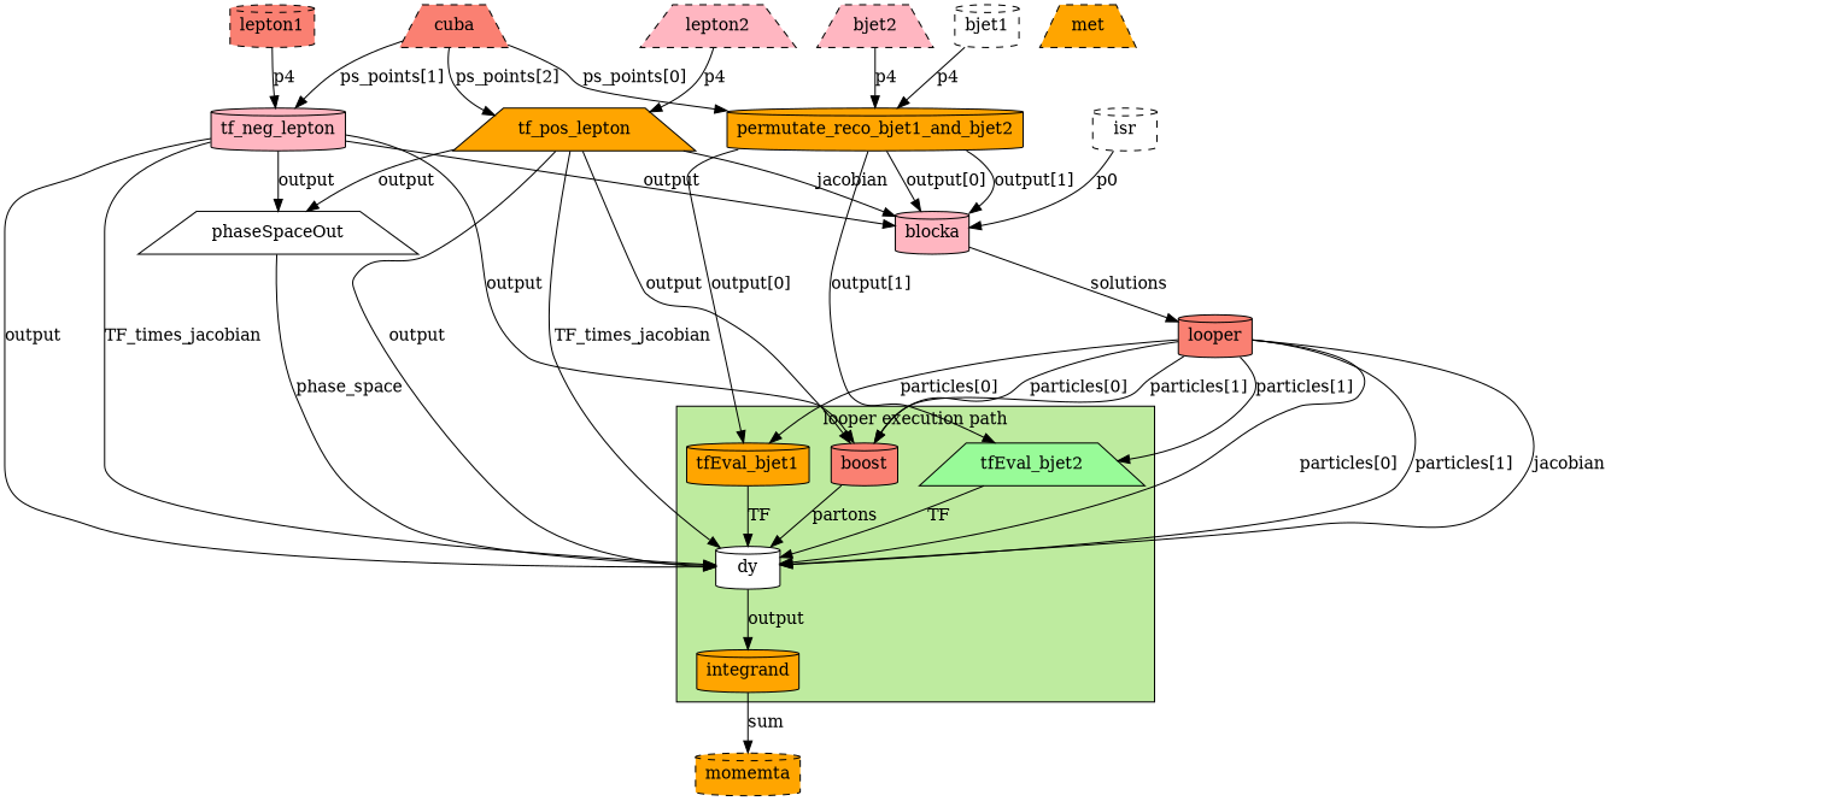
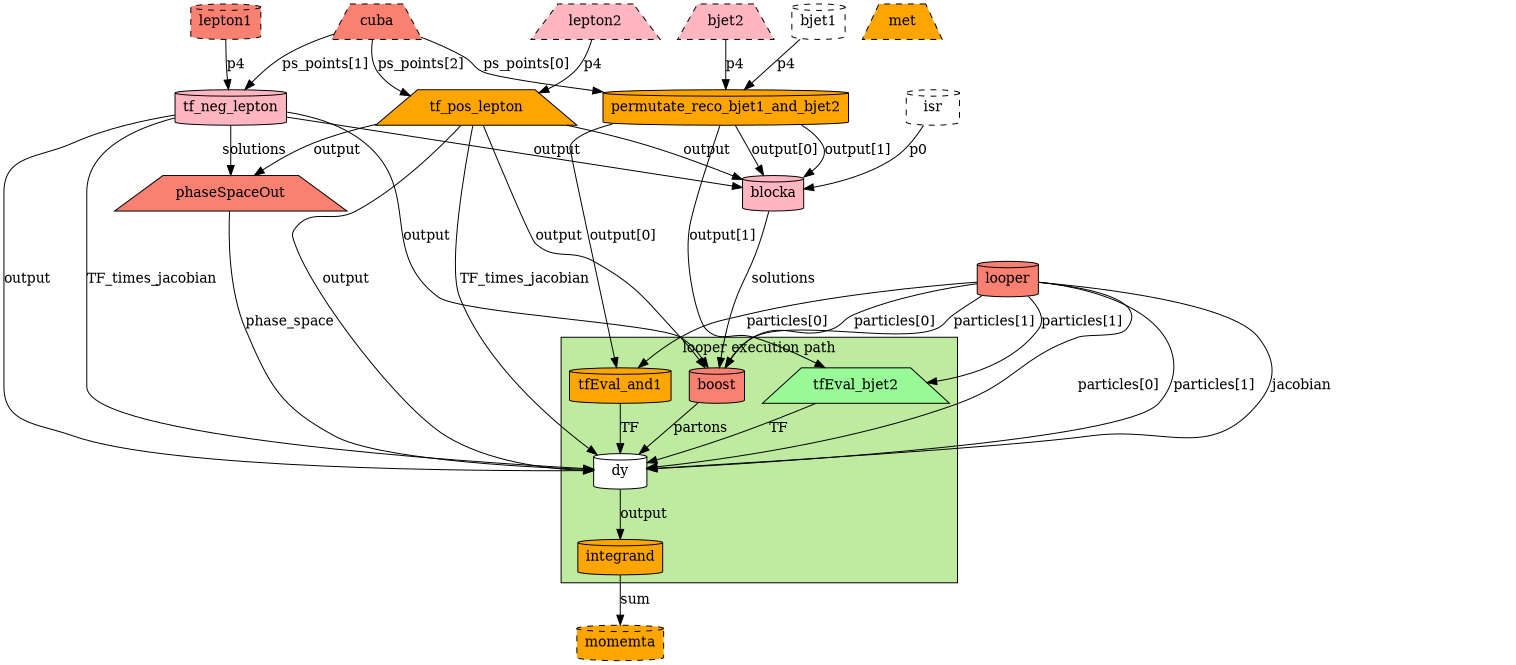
  digraph {
    node [color=black fillcolor=orange shape=cylinder style="solid,filled"]
    edge [color=black style=solid]
-   n1 [label=tfEval_bjet1]
+   n1 [label=tfEval_and1]
    n2 [fillcolor=palegreen label=tfEval_bjet2 shape=trapezium]
    n3 [fillcolor=salmon label=boost]
    n4 [fillcolor=white label=dy]
    n5 [label=integrand]
    n6 [label=momemta style="dashed,filled"]
    n7 [label=permutate_reco_bjet1_and_bjet2]
    n8 [fillcolor=lightpink label=blocka]
    n9 [fillcolor=salmon label=looper style=filled]
    n10 [fillcolor=lightpink label=tf_neg_lepton]
-   n11 [fillcolor=white label=phaseSpaceOut shape=trapezium]
+   n11 [fillcolor=salmon label=phaseSpaceOut shape=trapezium]
    n12 [label=tf_pos_lepton shape=trapezium]
    n13 [label=met shape=trapezium style="dashed,filled"]
    n14 [fillcolor=salmon label=cuba shape=trapezium style="dashed,filled"]
    n15 [fillcolor=salmon label=lepton1 style="dashed,filled"]
    n16 [fillcolor=lightpink label=lepton2 shape=trapezium style="dashed,filled"]
    n17 [fillcolor=white label=bjet1 style="dashed,filled"]
    n18 [fillcolor=lightpink label=bjet2 shape=trapezium style="dashed,filled"]
    n19 [fillcolor=white label=isr style="dashed,filled"]
    subgraph cluster_1 {
      fillcolor="#BEEB9F"
      label="looper execution path"
      style=filled
      n1
      n2
      n3
      n4
      n5
    }
    n1 -> n4 [label=TF]
    n2 -> n4 [label=TF]
    n3 -> n4 [label=partons]
    n4 -> n5 [label=output]
    n5 -> n6 [label=sum]
    n7 -> n1 [label="output[0]"]
    n7 -> n2 [label="output[1]"]
    n7 -> n8 [label="output[0]"]
    n7 -> n8 [label="output[1]"]
-   n8 -> n9 [label=solutions]
+   n8 -> n3 [label=solutions]
    n9 -> n1 [label="particles[0]"]
    n9 -> n2 [label="particles[1]"]
    n9 -> n3 [label="particles[0]"]
    n9 -> n3 [label="particles[1]"]
    n9 -> n4 [label="particles[0]"]
    n9 -> n4 [label="particles[1]"]
    n9 -> n4 [label=jacobian]
    n9 -> n5 [constraint=false label="virtual link (module in path)" style=invis]
    n10 -> n3 [label=output]
    n10 -> n4 [label=output]
    n10 -> n4 [label=TF_times_jacobian]
    n10 -> n8 [label=output]
-   n10 -> n11 [label=output]
+   n10 -> n11 [label=solutions]
    n11 -> n4 [label=phase_space]
    n11 -> n9 [constraint=false label="virtual link" style=invis]
    n12 -> n3 [label=output]
    n12 -> n4 [label=output]
    n12 -> n4 [label=TF_times_jacobian]
-   n12 -> n8 [label=jacobian]
+   n12 -> n8 [label=output]
    n12 -> n11 [label=output]
    n14 -> n7 [label="ps_points[0]"]
    n14 -> n10 [label="ps_points[1]"]
    n14 -> n12 [label="ps_points[2]"]
    n15 -> n10 [label=p4]
    n16 -> n12 [label=p4]
    n17 -> n7 [label=p4]
    n18 -> n7 [label=p4]
    n19 -> n8 [label=p0]
  }
